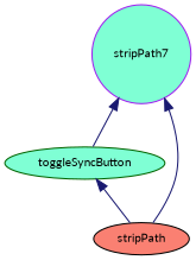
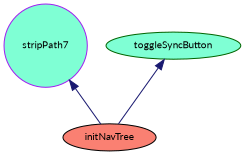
  digraph {
    fontname=Lato
    rankdir=TB
    node [fillcolor=aquamarine fontname=Lato fontsize=10 shape=ellipse style=filled]
    edge [color=midnightblue dir=back fontname=Lato fontsize=10 labelfontname=Helvetica labelfontsize=10 style=solid]
    n1 [color=purple fontcolor=black height=0.2 label=stripPath7 shape=circle width=0.4]
    n2 [color=darkgreen height=0.2 label=toggleSyncButton width=0.4]
-   n3 [color=black fillcolor=salmon height=0.2 label=stripPath width=0.4]
-   n1 -> n2
+   n3 [color=black fillcolor=salmon height=0.2 label=initNavTree width=0.4]
    n1 -> n3
    n2 -> n3
  }
